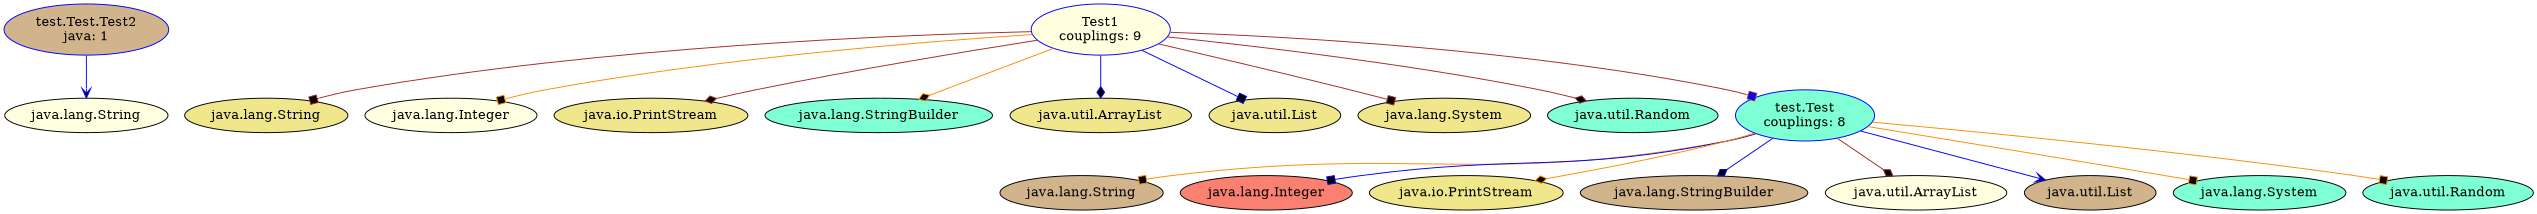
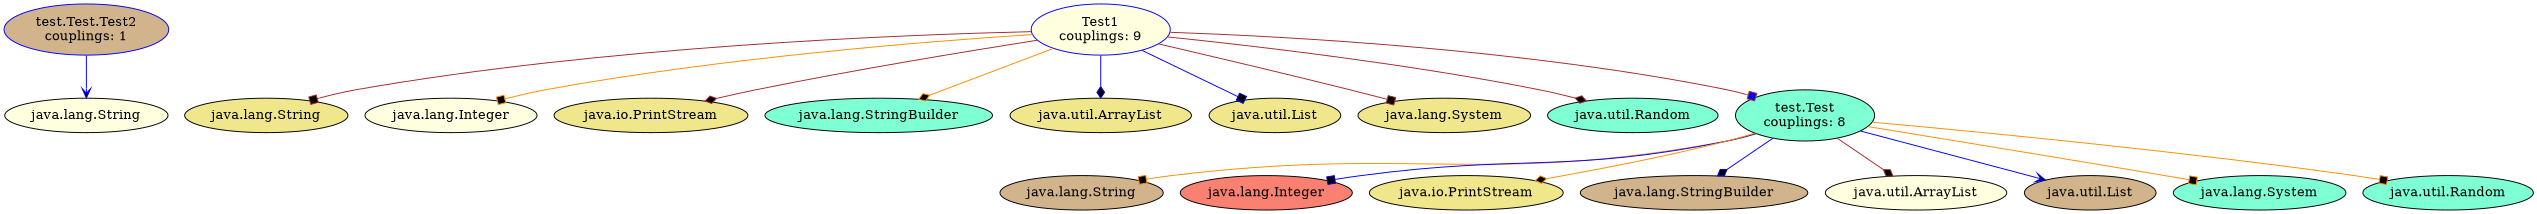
  digraph {
    node [color=black fillcolor=khaki style=filled]
    edge [arrowhead=box color=blue fillcolor=black]
-   n1 [color=blue fillcolor=tan label="test.Test.Test2\njava: 1"]
+   n1 [color=blue fillcolor=tan label="test.Test.Test2\ncouplings: 1"]
    n2 [fillcolor=lightyellow label="java.lang.String"]
    n3 [color=blue fillcolor=lightyellow label="Test1\ncouplings: 9"]
    n4 [label="java.lang.String"]
    n5 [fillcolor=lightyellow label="java.lang.Integer"]
    n6 [label="java.io.PrintStream"]
    n7 [fillcolor=aquamarine label="java.lang.StringBuilder"]
    n8 [label="java.util.ArrayList"]
    n9 [label="java.util.List"]
    n10 [label="java.lang.System"]
    n11 [fillcolor=aquamarine label="java.util.Random"]
-   n12 [color=blue fillcolor=aquamarine label="test.Test\ncouplings: 8"]
+   n12 [fillcolor=aquamarine label="test.Test\ncouplings: 8"]
    n13 [fillcolor=tan label="java.lang.String"]
    n14 [fillcolor=salmon label="java.lang.Integer"]
    n15 [label="java.io.PrintStream"]
    n16 [fillcolor=tan label="java.lang.StringBuilder"]
    n17 [fillcolor=lightyellow label="java.util.ArrayList"]
    n18 [fillcolor=tan label="java.util.List"]
    n19 [fillcolor=aquamarine label="java.lang.System"]
    n20 [fillcolor=aquamarine label="java.util.Random"]
    n1 -> n2 [arrowhead=vee]
    n3 -> n4 [color=brown]
    n3 -> n5 [color=darkorange]
    n3 -> n6 [arrowhead=diamond color=brown]
    n3 -> n7 [arrowhead=diamond color=darkorange]
    n3 -> n8 [arrowhead=diamond]
    n3 -> n9
    n3 -> n10 [color=brown]
    n3 -> n11 [arrowhead=diamond color=brown]
    n3 -> n12 [color=brown fillcolor=blue]
    n12 -> n13 [color=darkorange]
    n12 -> n14
    n12 -> n15 [arrowhead=diamond color=darkorange]
    n12 -> n16 [arrowhead=diamond]
    n12 -> n17 [arrowhead=diamond color=brown]
    n12 -> n18 [arrowhead=vee]
    n12 -> n19 [color=darkorange]
    n12 -> n20 [color=darkorange]
  }
